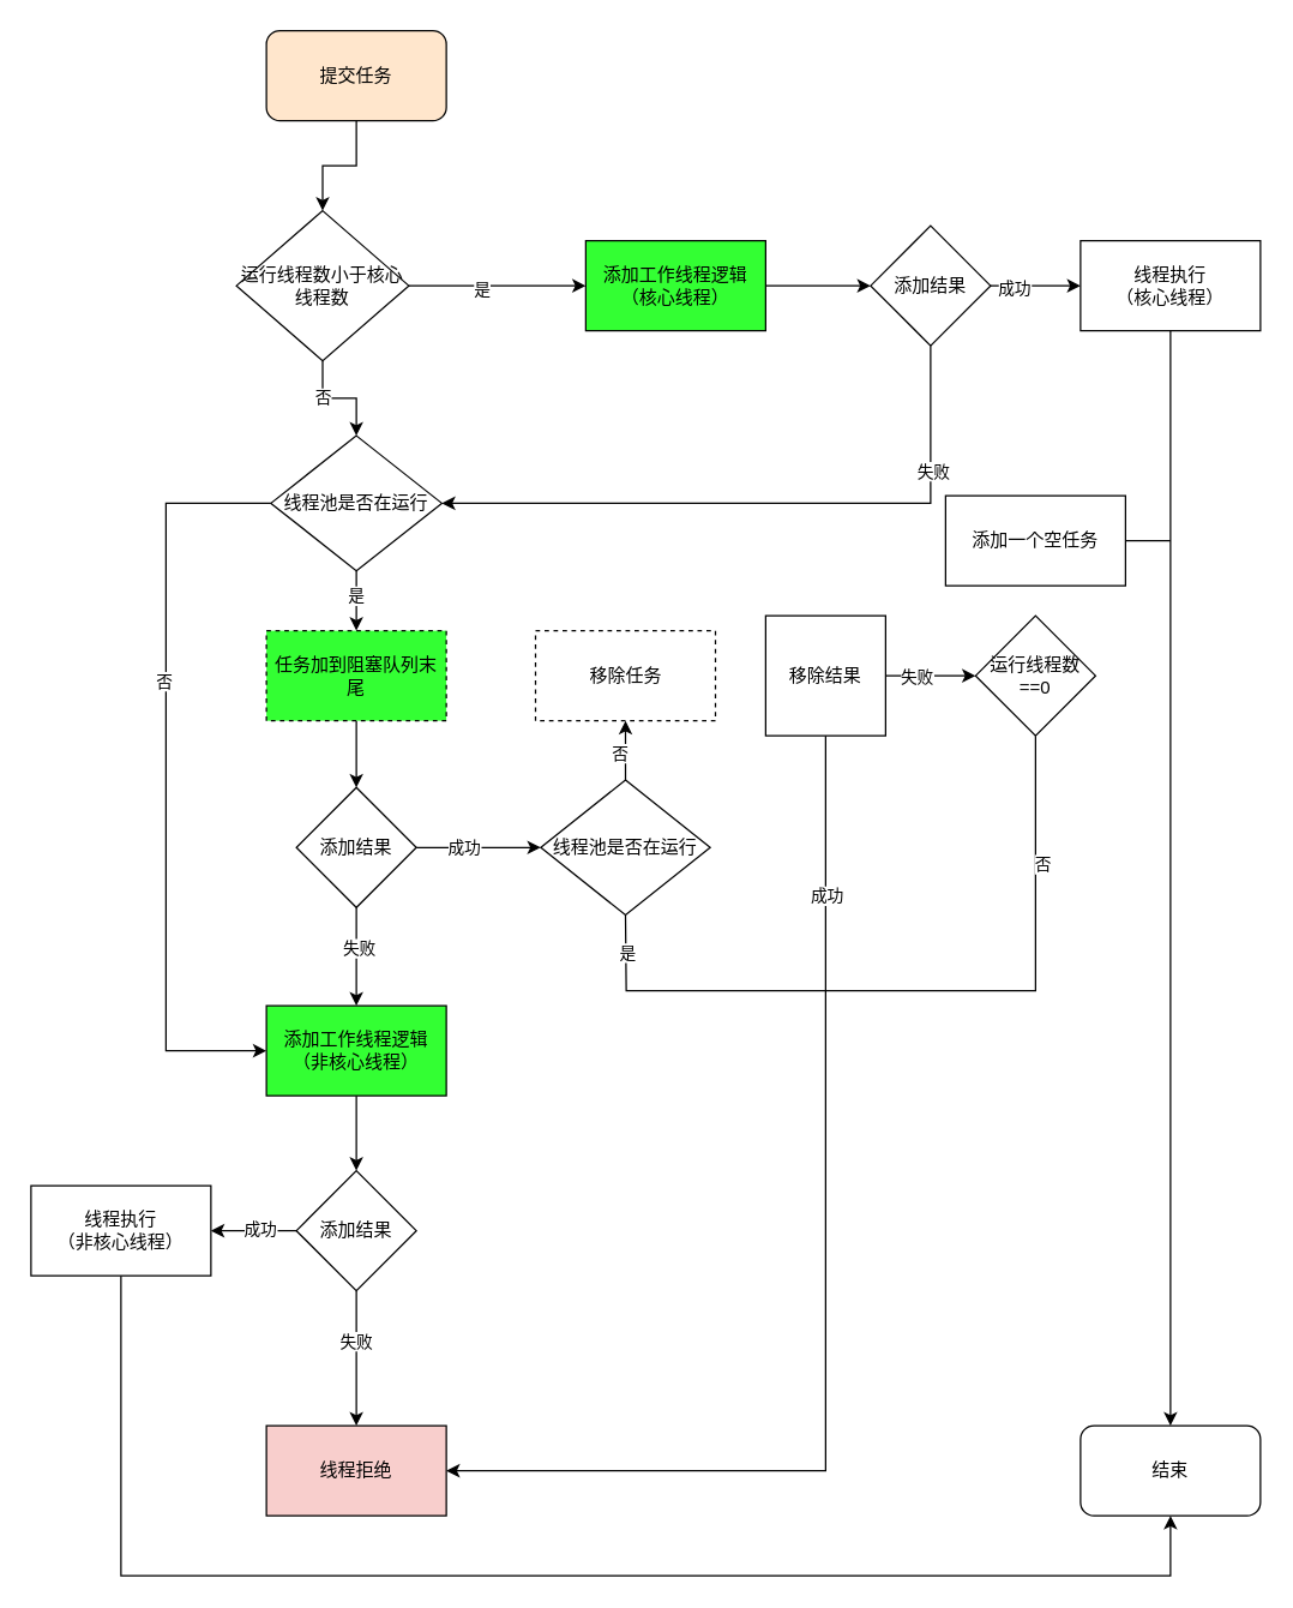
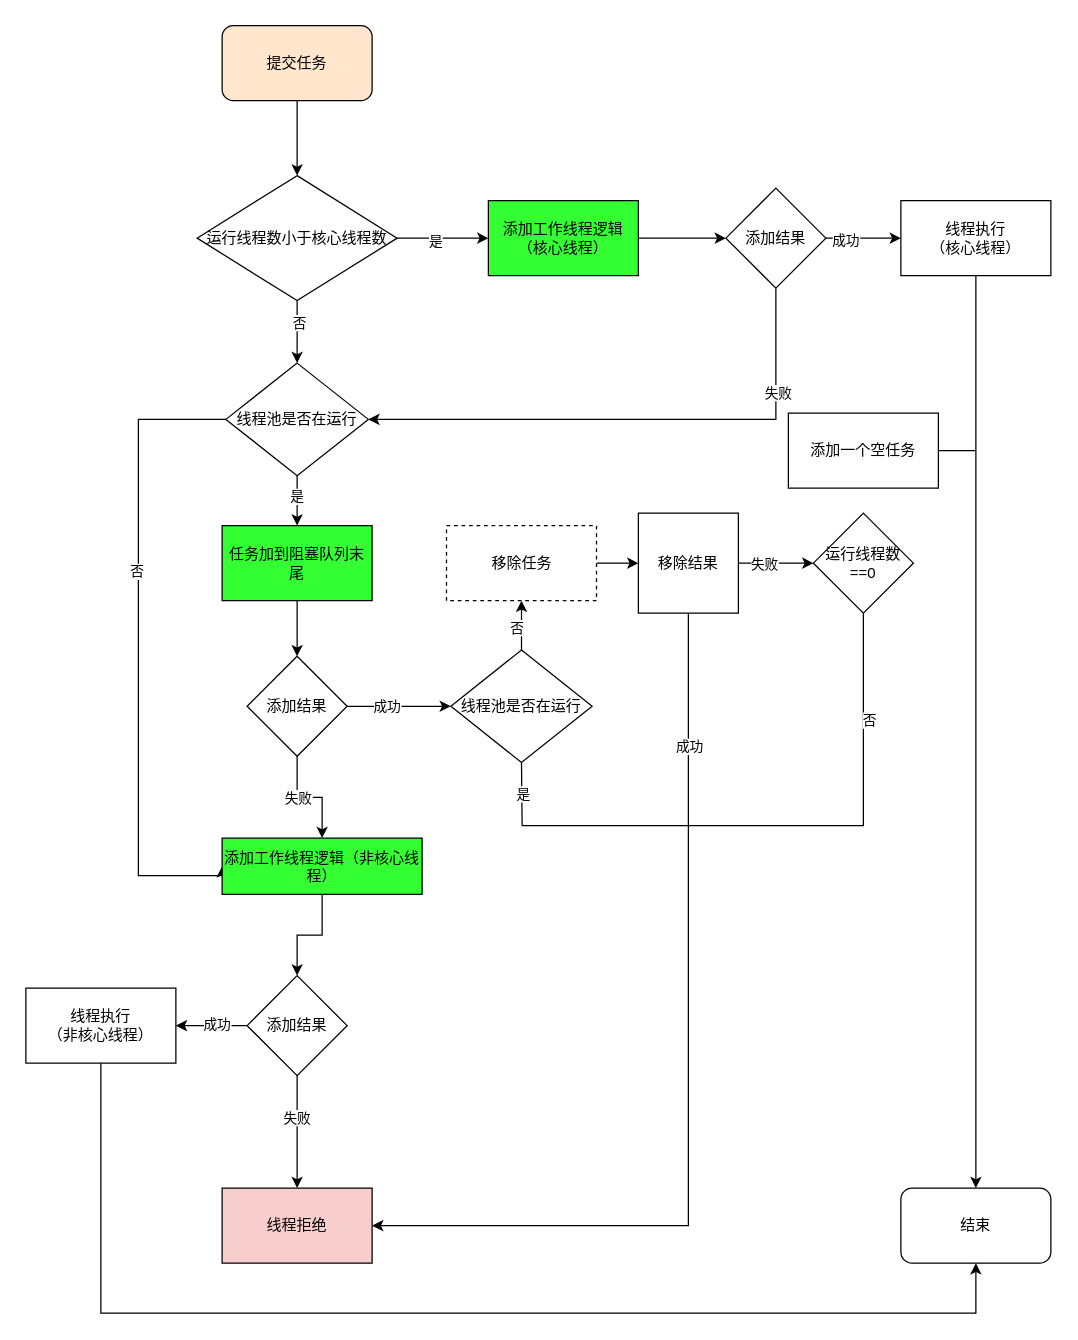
  <mxCell id="0" />
  <mxCell id="1" parent="0" />
  <mxCell id="2" style="edgeStyle=orthogonalEdgeStyle;rounded=0;orthogonalLoop=1;jettySize=auto;html=1;exitX=0.5;exitY=1;exitDx=0;exitDy=0;" parent="1" source="3" target="8" edge="1"><mxGeometry relative="1" as="geometry" /></mxCell>
  <mxCell id="3" value="提交任务" style="rounded=1;whiteSpace=wrap;html=1;fillColor=#ffe6cc;" parent="1" vertex="1"><mxGeometry x="177" y="20" width="120" height="60" as="geometry" /></mxCell>
  <mxCell id="4" value="" style="edgeStyle=orthogonalEdgeStyle;rounded=0;orthogonalLoop=1;jettySize=auto;html=1;" parent="1" source="8" target="10" edge="1"><mxGeometry relative="1" as="geometry" /></mxCell>
  <mxCell id="5" value="是" style="edgeLabel;html=1;align=center;verticalAlign=middle;resizable=0;points=[];" parent="4" vertex="1" connectable="0"><mxGeometry x="-0.18" y="-2" relative="1" as="geometry"><mxPoint as="offset" /></mxGeometry></mxCell>
  <mxCell id="6" value="" style="edgeStyle=orthogonalEdgeStyle;rounded=0;orthogonalLoop=1;jettySize=auto;html=1;" parent="1" source="8" target="15" edge="1"><mxGeometry relative="1" as="geometry" /></mxCell>
  <mxCell id="7" value="否" style="edgeLabel;html=1;align=center;verticalAlign=middle;resizable=0;points=[];" parent="6" vertex="1" connectable="0"><mxGeometry x="-0.32" y="1" relative="1" as="geometry"><mxPoint as="offset" /></mxGeometry></mxCell>
- <mxCell id="8" value="运行线程数小于核心线程数" style="rhombus;whiteSpace=wrap;html=1;" parent="1" vertex="1"><mxGeometry x="157" y="140" width="115" height="100" as="geometry" /></mxCell>
+ <mxCell id="8" value="运行线程数小于核心线程数" style="rhombus;whiteSpace=wrap;html=1;" parent="1" vertex="1"><mxGeometry x="157" y="140" width="160" height="100" as="geometry" /></mxCell>
  <mxCell id="9" value="" style="edgeStyle=orthogonalEdgeStyle;rounded=0;orthogonalLoop=1;jettySize=auto;html=1;" edge="1" parent="1" source="10" target="22"><mxGeometry relative="1" as="geometry" /></mxCell>
  <mxCell id="10" value="添加工作线程逻辑（核心线程）" style="whiteSpace=wrap;html=1;fillColor=#33FF33;" parent="1" vertex="1"><mxGeometry x="390" y="160" width="120" height="60" as="geometry" /></mxCell>
  <mxCell id="11" value="" style="edgeStyle=orthogonalEdgeStyle;rounded=0;orthogonalLoop=1;jettySize=auto;html=1;" parent="1" source="15" target="17" edge="1"><mxGeometry relative="1" as="geometry" /></mxCell>
  <mxCell id="12" value="是" style="edgeLabel;html=1;align=center;verticalAlign=middle;resizable=0;points=[];" vertex="1" connectable="0" parent="11"><mxGeometry x="-0.2" y="-1" relative="1" as="geometry"><mxPoint as="offset" /></mxGeometry></mxCell>
  <mxCell id="13" style="edgeStyle=orthogonalEdgeStyle;rounded=0;orthogonalLoop=1;jettySize=auto;html=1;exitX=0;exitY=0.5;exitDx=0;exitDy=0;entryX=0;entryY=0.5;entryDx=0;entryDy=0;" edge="1" parent="1" source="15" target="32"><mxGeometry relative="1" as="geometry"><mxPoint x="110" y="620" as="targetPoint" /><Array as="points"><mxPoint x="110" y="335" /><mxPoint x="110" y="700" /></Array></mxGeometry></mxCell>
  <mxCell id="14" value="否" style="edgeLabel;html=1;align=center;verticalAlign=middle;resizable=0;points=[];" vertex="1" connectable="0" parent="13"><mxGeometry x="-0.251" y="-2" relative="1" as="geometry"><mxPoint as="offset" /></mxGeometry></mxCell>
  <mxCell id="15" value="线程池是否在运行" style="rhombus;whiteSpace=wrap;html=1;" parent="1" vertex="1"><mxGeometry x="180" y="290" width="114" height="90" as="geometry" /></mxCell>
  <mxCell id="16" value="" style="edgeStyle=orthogonalEdgeStyle;rounded=0;orthogonalLoop=1;jettySize=auto;html=1;" edge="1" parent="1" source="17" target="27"><mxGeometry relative="1" as="geometry" /></mxCell>
- <mxCell id="17" value="任务加到阻塞队列末尾" style="whiteSpace=wrap;html=1;fillColor=#33FF33;dashed=1;" parent="1" vertex="1"><mxGeometry x="177" y="420" width="120" height="60" as="geometry" /></mxCell>
+ <mxCell id="17" value="任务加到阻塞队列末尾" style="whiteSpace=wrap;html=1;fillColor=#33FF33;" parent="1" vertex="1"><mxGeometry x="177" y="420" width="120" height="60" as="geometry" /></mxCell>
  <mxCell id="18" style="edgeStyle=orthogonalEdgeStyle;rounded=0;orthogonalLoop=1;jettySize=auto;html=1;exitX=0.5;exitY=1;exitDx=0;exitDy=0;entryX=1;entryY=0.5;entryDx=0;entryDy=0;" edge="1" parent="1" source="22" target="15"><mxGeometry relative="1" as="geometry" /></mxCell>
  <mxCell id="19" value="失败" style="edgeLabel;html=1;align=center;verticalAlign=middle;resizable=0;points=[];" vertex="1" connectable="0" parent="18"><mxGeometry x="-0.615" y="1" relative="1" as="geometry"><mxPoint as="offset" /></mxGeometry></mxCell>
  <mxCell id="20" value="" style="edgeStyle=orthogonalEdgeStyle;rounded=0;orthogonalLoop=1;jettySize=auto;html=1;" edge="1" parent="1" source="22" target="40"><mxGeometry relative="1" as="geometry" /></mxCell>
  <mxCell id="21" value="成功" style="edgeLabel;html=1;align=center;verticalAlign=middle;resizable=0;points=[];" vertex="1" connectable="0" parent="20"><mxGeometry x="-0.5" y="-1" relative="1" as="geometry"><mxPoint as="offset" /></mxGeometry></mxCell>
  <mxCell id="22" value="添加结果" style="rhombus;whiteSpace=wrap;html=1;" vertex="1" parent="1"><mxGeometry x="580" y="150" width="80" height="80" as="geometry" /></mxCell>
  <mxCell id="23" value="" style="edgeStyle=orthogonalEdgeStyle;rounded=0;orthogonalLoop=1;jettySize=auto;html=1;" edge="1" parent="1" source="27" target="30"><mxGeometry relative="1" as="geometry" /></mxCell>
  <mxCell id="24" value="成功" style="edgeLabel;html=1;align=center;verticalAlign=middle;resizable=0;points=[];" vertex="1" connectable="0" parent="23"><mxGeometry x="-0.25" relative="1" as="geometry"><mxPoint as="offset" /></mxGeometry></mxCell>
  <mxCell id="25" value="" style="edgeStyle=orthogonalEdgeStyle;rounded=0;orthogonalLoop=1;jettySize=auto;html=1;" edge="1" parent="1" source="27" target="32"><mxGeometry relative="1" as="geometry" /></mxCell>
  <mxCell id="26" value="失败" style="edgeLabel;html=1;align=center;verticalAlign=middle;resizable=0;points=[];" vertex="1" connectable="0" parent="25"><mxGeometry x="-0.221" y="1" relative="1" as="geometry"><mxPoint y="1" as="offset" /></mxGeometry></mxCell>
  <mxCell id="27" value="添加结果" style="rhombus;whiteSpace=wrap;html=1;" vertex="1" parent="1"><mxGeometry x="197" y="524.5" width="80" height="80" as="geometry" /></mxCell>
  <mxCell id="28" value="" style="edgeStyle=orthogonalEdgeStyle;rounded=0;orthogonalLoop=1;jettySize=auto;html=1;" edge="1" parent="1" source="30" target="43"><mxGeometry relative="1" as="geometry" /></mxCell>
  <mxCell id="29" value="否" style="edgeLabel;html=1;align=center;verticalAlign=middle;resizable=0;points=[];" vertex="1" connectable="0" parent="28"><mxGeometry x="-0.091" y="4" relative="1" as="geometry"><mxPoint as="offset" /></mxGeometry></mxCell>
  <mxCell id="30" value="&lt;span&gt;线程池是否在运行&lt;/span&gt;" style="rhombus;whiteSpace=wrap;html=1;" vertex="1" parent="1"><mxGeometry x="360" y="519.5" width="113" height="90" as="geometry" /></mxCell>
  <mxCell id="31" value="" style="edgeStyle=orthogonalEdgeStyle;rounded=0;orthogonalLoop=1;jettySize=auto;html=1;" edge="1" parent="1" source="32" target="37"><mxGeometry relative="1" as="geometry" /></mxCell>
- <mxCell id="32" value="&lt;span&gt;添加工作线程逻辑（非核心线程）&lt;/span&gt;" style="whiteSpace=wrap;html=1;fillColor=#33FF33;" vertex="1" parent="1"><mxGeometry x="177" y="670" width="120" height="60" as="geometry" /></mxCell>
+ <mxCell id="32" value="&lt;span&gt;添加工作线程逻辑（非核心线程）&lt;/span&gt;" style="whiteSpace=wrap;html=1;fillColor=#33FF33;" vertex="1" parent="1"><mxGeometry x="177" y="670" width="160" height="45" as="geometry" /></mxCell>
  <mxCell id="33" value="" style="edgeStyle=orthogonalEdgeStyle;rounded=0;orthogonalLoop=1;jettySize=auto;html=1;" edge="1" parent="1" source="37" target="38"><mxGeometry relative="1" as="geometry" /></mxCell>
  <mxCell id="34" value="失败" style="edgeLabel;html=1;align=center;verticalAlign=middle;resizable=0;points=[];" vertex="1" connectable="0" parent="33"><mxGeometry x="-0.267" y="-1" relative="1" as="geometry"><mxPoint as="offset" /></mxGeometry></mxCell>
  <mxCell id="35" value="" style="edgeStyle=none;rounded=0;orthogonalLoop=1;jettySize=auto;html=1;" edge="1" parent="1" source="37" target="55"><mxGeometry relative="1" as="geometry" /></mxCell>
  <mxCell id="36" value="成功" style="edgeLabel;html=1;align=center;verticalAlign=middle;resizable=0;points=[];" vertex="1" connectable="0" parent="35"><mxGeometry x="-0.133" y="-2" relative="1" as="geometry"><mxPoint as="offset" /></mxGeometry></mxCell>
  <mxCell id="37" value="添加结果" style="rhombus;whiteSpace=wrap;html=1;" vertex="1" parent="1"><mxGeometry x="197" y="780" width="80" height="80" as="geometry" /></mxCell>
  <mxCell id="38" value="线程拒绝" style="whiteSpace=wrap;html=1;fillColor=#f8cecc;" vertex="1" parent="1"><mxGeometry x="177" y="950" width="120" height="60" as="geometry" /></mxCell>
  <mxCell id="39" value="" style="edgeStyle=orthogonalEdgeStyle;rounded=0;orthogonalLoop=1;jettySize=auto;html=1;" edge="1" parent="1" source="40" target="41"><mxGeometry relative="1" as="geometry" /></mxCell>
  <mxCell id="40" value="线程执行&lt;br&gt;（核心线程）" style="whiteSpace=wrap;html=1;" vertex="1" parent="1"><mxGeometry x="720" y="160" width="120" height="60" as="geometry" /></mxCell>
  <mxCell id="41" value="结束" style="rounded=1;whiteSpace=wrap;html=1;" vertex="1" parent="1"><mxGeometry x="720" y="950" width="120" height="60" as="geometry" /></mxCell>
+ <mxCell id="42" value="" style="edgeStyle=orthogonalEdgeStyle;rounded=0;orthogonalLoop=1;jettySize=auto;html=1;" edge="1" parent="1" source="43" target="48"><mxGeometry relative="1" as="geometry" /></mxCell>
  <mxCell id="43" value="移除任务" style="whiteSpace=wrap;html=1;dashed=1;" vertex="1" parent="1"><mxGeometry x="356.5" y="420" width="120" height="60" as="geometry" /></mxCell>
  <mxCell id="44" style="edgeStyle=orthogonalEdgeStyle;rounded=0;orthogonalLoop=1;jettySize=auto;html=1;entryX=1;entryY=0.5;entryDx=0;entryDy=0;exitX=0.5;exitY=1;exitDx=0;exitDy=0;" edge="1" parent="1" source="48"><mxGeometry relative="1" as="geometry"><mxPoint x="590" y="740" as="sourcePoint" /><mxPoint x="297" y="980" as="targetPoint" /><Array as="points"><mxPoint x="550" y="980" /></Array></mxGeometry></mxCell>
  <mxCell id="45" value="成功" style="edgeLabel;html=1;align=center;verticalAlign=middle;resizable=0;points=[];" vertex="1" connectable="0" parent="44"><mxGeometry x="-0.715" relative="1" as="geometry"><mxPoint as="offset" /></mxGeometry></mxCell>
  <mxCell id="46" value="" style="edgeStyle=orthogonalEdgeStyle;rounded=0;orthogonalLoop=1;jettySize=auto;html=1;" edge="1" parent="1" source="48" target="49"><mxGeometry relative="1" as="geometry" /></mxCell>
  <mxCell id="47" value="失败" style="edgeLabel;html=1;align=center;verticalAlign=middle;resizable=0;points=[];" vertex="1" connectable="0" parent="46"><mxGeometry x="-0.467" y="-1" relative="1" as="geometry"><mxPoint x="4" y="-1" as="offset" /></mxGeometry></mxCell>
  <mxCell id="48" value="移除结果" style="whiteSpace=wrap;html=1;rounded=0;" vertex="1" parent="1"><mxGeometry x="510" y="410" width="80" height="80" as="geometry" /></mxCell>
  <mxCell id="49" value="运行线程数==0" style="rhombus;whiteSpace=wrap;html=1;" vertex="1" parent="1"><mxGeometry x="650" y="410" width="80" height="80" as="geometry" /></mxCell>
  <mxCell id="50" value="添加一个空任务" style="whiteSpace=wrap;html=1;" vertex="1" parent="1"><mxGeometry x="630" y="330" width="120" height="60" as="geometry" /></mxCell>
  <mxCell id="51" value="" style="endArrow=none;html=1;rounded=0;entryX=0.5;entryY=1;entryDx=0;entryDy=0;" edge="1" parent="1" target="49"><mxGeometry width="50" height="50" relative="1" as="geometry"><mxPoint x="550" y="660" as="sourcePoint" /><mxPoint x="500" y="600" as="targetPoint" /><Array as="points"><mxPoint x="690" y="660" /></Array></mxGeometry></mxCell>
  <mxCell id="52" value="否" style="edgeLabel;html=1;align=center;verticalAlign=middle;resizable=0;points=[];" vertex="1" connectable="0" parent="51"><mxGeometry x="0.452" y="-4" relative="1" as="geometry"><mxPoint as="offset" /></mxGeometry></mxCell>
  <mxCell id="53" value="" style="endArrow=none;html=1;rounded=0;exitX=1;exitY=0.5;exitDx=0;exitDy=0;" edge="1" parent="1" source="50"><mxGeometry width="50" height="50" relative="1" as="geometry"><mxPoint x="500" y="310" as="sourcePoint" /><mxPoint x="780" y="360" as="targetPoint" /></mxGeometry></mxCell>
  <mxCell id="54" style="edgeStyle=orthogonalEdgeStyle;rounded=0;orthogonalLoop=1;jettySize=auto;html=1;exitX=0.5;exitY=1;exitDx=0;exitDy=0;" edge="1" parent="1" source="55"><mxGeometry relative="1" as="geometry"><mxPoint x="780" y="1010" as="targetPoint" /><Array as="points"><mxPoint x="80" y="1050" /><mxPoint x="780" y="1050" /></Array></mxGeometry></mxCell>
  <mxCell id="55" value="&lt;span&gt;线程执行&lt;/span&gt;&lt;br&gt;&lt;span&gt;（非核心线程）&lt;/span&gt;" style="whiteSpace=wrap;html=1;" vertex="1" parent="1"><mxGeometry x="20" y="790" width="120" height="60" as="geometry" /></mxCell>
  <mxCell id="56" value="" style="endArrow=none;html=1;rounded=0;entryX=0.5;entryY=1;entryDx=0;entryDy=0;" edge="1" parent="1" target="30"><mxGeometry width="50" height="50" relative="1" as="geometry"><mxPoint x="550" y="660" as="sourcePoint" /><mxPoint x="480" y="650" as="targetPoint" /><Array as="points"><mxPoint x="417" y="660" /></Array></mxGeometry></mxCell>
  <mxCell id="57" value="是" style="edgeLabel;html=1;align=center;verticalAlign=middle;resizable=0;points=[];" vertex="1" connectable="0" parent="56"><mxGeometry x="0.722" y="-1" relative="1" as="geometry"><mxPoint as="offset" /></mxGeometry></mxCell>
